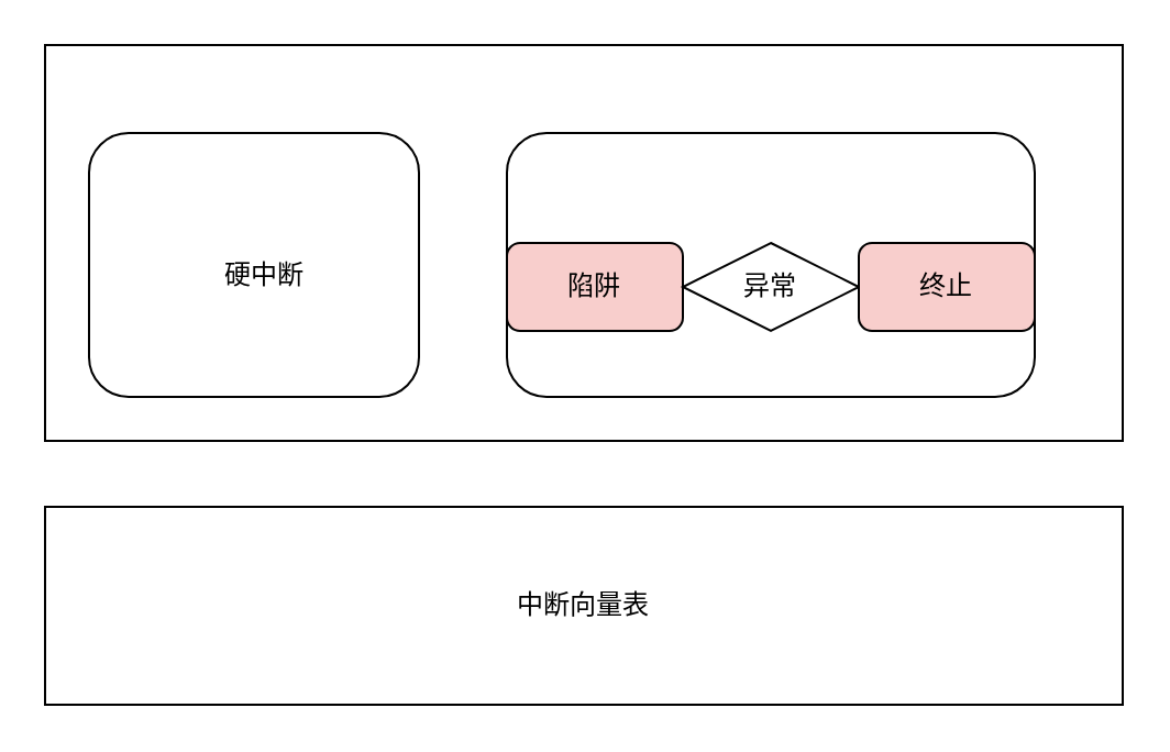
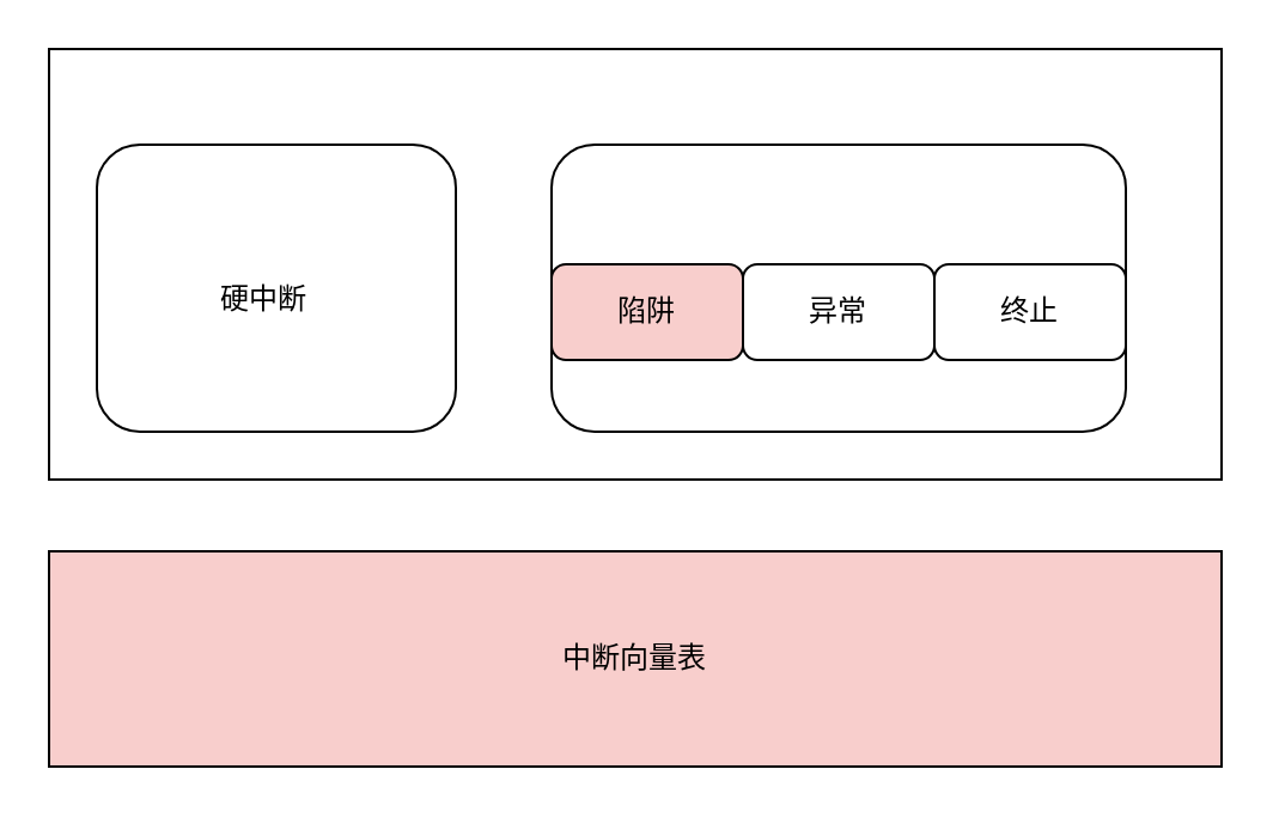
  <mxCell id="0" />
  <mxCell id="1" parent="0" />
  <mxCell id="2" value="" style="rounded=0;whiteSpace=wrap;html=1;" vertex="1" parent="1"><mxGeometry x="20" y="20" width="490" height="180" as="geometry" /></mxCell>
  <mxCell id="3" value="" style="rounded=1;whiteSpace=wrap;html=1;" vertex="1" parent="1"><mxGeometry x="40" y="60" width="150" height="120" as="geometry" /></mxCell>
  <mxCell id="4" value="" style="rounded=1;whiteSpace=wrap;html=1;" vertex="1" parent="1"><mxGeometry x="230" y="60" width="240" height="120" as="geometry" /></mxCell>
- <mxCell id="5" value="硬中断" style="text;html=1;strokeColor=none;fillColor=none;align=center;verticalAlign=middle;whiteSpace=wrap;rounded=0;" vertex="1" parent="1"><mxGeometry x="90" y="110" width="60" height="30" as="geometry" /></mxCell>
+ <mxCell id="5" value="硬中断" style="text;html=1;strokeColor=none;fillColor=none;align=center;verticalAlign=middle;whiteSpace=wrap;rounded=0;" vertex="1" parent="1"><mxGeometry x="80" y="110" width="60" height="30" as="geometry" /></mxCell>
  <mxCell id="6" value="陷阱" style="rounded=1;whiteSpace=wrap;html=1;fillColor=#f8cecc;" vertex="1" parent="1"><mxGeometry x="230" y="110" width="80" height="40" as="geometry" /></mxCell>
- <mxCell id="7" value="异常" style="rhombus;whiteSpace=wrap;html=1;" vertex="1" parent="1"><mxGeometry x="310" y="110" width="80" height="40" as="geometry" /></mxCell>
- <mxCell id="8" value="终止" style="rounded=1;whiteSpace=wrap;html=1;fillColor=#f8cecc;" vertex="1" parent="1"><mxGeometry x="390" y="110" width="80" height="40" as="geometry" /></mxCell>
- <mxCell id="9" value="中断向量表" style="rounded=0;whiteSpace=wrap;html=1;" vertex="1" parent="1"><mxGeometry x="20" y="230" width="490" height="90" as="geometry" /></mxCell>
+ <mxCell id="7" value="异常" style="rounded=1;whiteSpace=wrap;html=1;" vertex="1" parent="1"><mxGeometry x="310" y="110" width="80" height="40" as="geometry" /></mxCell>
+ <mxCell id="8" value="终止" style="rounded=1;whiteSpace=wrap;html=1;" vertex="1" parent="1"><mxGeometry x="390" y="110" width="80" height="40" as="geometry" /></mxCell>
+ <mxCell id="9" value="中断向量表" style="rounded=0;whiteSpace=wrap;html=1;fillColor=#f8cecc;" vertex="1" parent="1"><mxGeometry x="20" y="230" width="490" height="90" as="geometry" /></mxCell>
